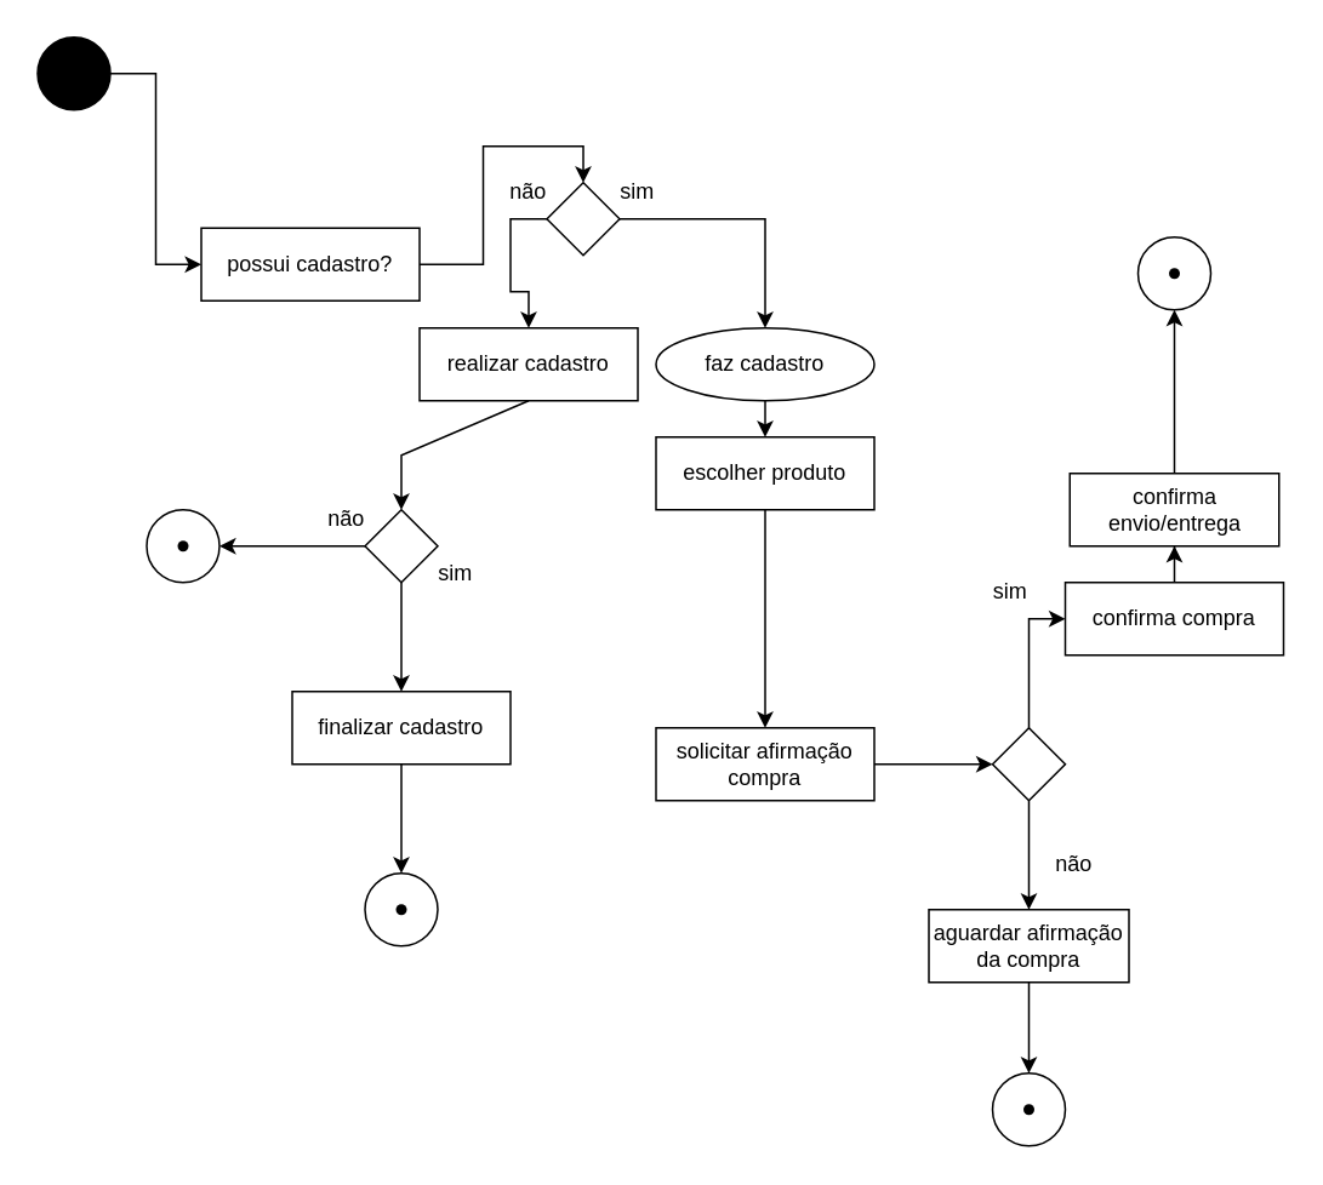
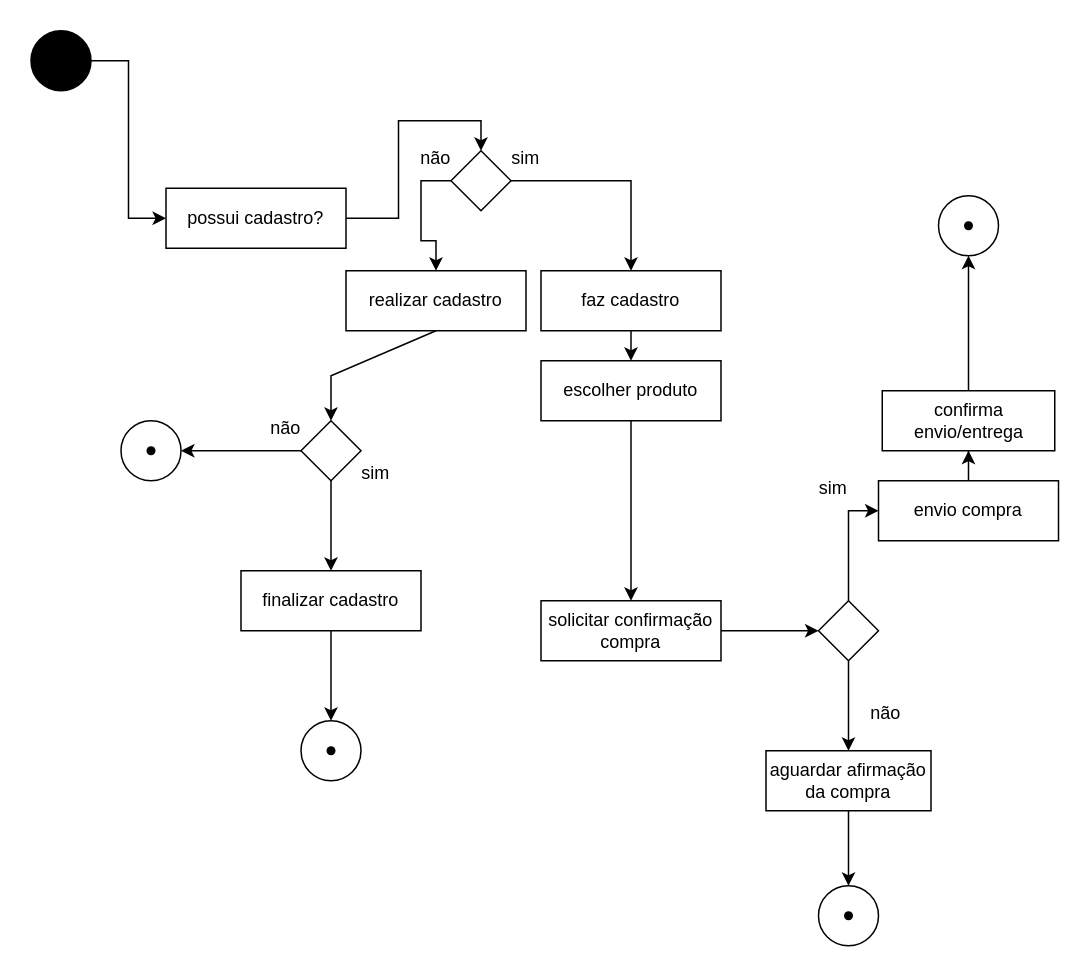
  <mxCell id="0" />
  <mxCell id="1" parent="0" />
  <mxCell id="2" style="edgeStyle=orthogonalEdgeStyle;rounded=0;orthogonalLoop=1;jettySize=auto;html=1;exitX=1;exitY=0.5;exitDx=0;exitDy=0;entryX=0.5;entryY=0;entryDx=0;entryDy=0;" edge="1" parent="1" source="3" target="10"><mxGeometry relative="1" as="geometry" /></mxCell>
  <mxCell id="3" value="possui cadastro?" style="rounded=0;whiteSpace=wrap;html=1;" vertex="1" parent="1"><mxGeometry x="110" y="125" width="120" height="40" as="geometry" /></mxCell>
  <mxCell id="4" style="edgeStyle=orthogonalEdgeStyle;rounded=0;orthogonalLoop=1;jettySize=auto;html=1;entryX=0;entryY=0.5;entryDx=0;entryDy=0;exitX=1;exitY=0.5;exitDx=0;exitDy=0;" edge="1" parent="1" source="50" target="3"><mxGeometry relative="1" as="geometry"><mxPoint x="70" y="20" as="sourcePoint" /></mxGeometry></mxCell>
  <mxCell id="5" style="edgeStyle=orthogonalEdgeStyle;rounded=0;orthogonalLoop=1;jettySize=auto;html=1;exitX=0;exitY=0.5;exitDx=0;exitDy=0;entryX=0.5;entryY=0;entryDx=0;entryDy=0;" edge="1" parent="1" source="10" target="7"><mxGeometry relative="1" as="geometry" /></mxCell>
  <mxCell id="6" style="edgeStyle=orthogonalEdgeStyle;rounded=0;orthogonalLoop=1;jettySize=auto;html=1;exitX=1;exitY=0.5;exitDx=0;exitDy=0;entryX=0.5;entryY=0;entryDx=0;entryDy=0;" edge="1" parent="1" source="10" target="8"><mxGeometry relative="1" as="geometry" /></mxCell>
  <mxCell id="7" value="realizar cadastro" style="rounded=0;whiteSpace=wrap;html=1;" vertex="1" parent="1"><mxGeometry x="230" y="180" width="120" height="40" as="geometry" /></mxCell>
- <mxCell id="8" value="faz cadastro" style="ellipse;whiteSpace=wrap;html=1;" vertex="1" parent="1"><mxGeometry x="360" y="180" width="120" height="40" as="geometry" /></mxCell>
+ <mxCell id="8" value="faz cadastro" style="rounded=0;whiteSpace=wrap;html=1;" vertex="1" parent="1"><mxGeometry x="360" y="180" width="120" height="40" as="geometry" /></mxCell>
  <mxCell id="9" value="" style="group" vertex="1" connectable="0" parent="1"><mxGeometry x="260" y="90" width="120" height="50" as="geometry" /></mxCell>
  <mxCell id="10" value="" style="rhombus;whiteSpace=wrap;html=1;" vertex="1" parent="9"><mxGeometry x="40" y="10" width="40" height="40" as="geometry" /></mxCell>
  <mxCell id="11" value="não" style="text;html=1;strokeColor=none;fillColor=none;align=center;verticalAlign=middle;whiteSpace=wrap;rounded=0;" vertex="1" parent="9"><mxGeometry width="60" height="30" as="geometry" /></mxCell>
  <mxCell id="12" value="sim" style="text;html=1;strokeColor=none;fillColor=none;align=center;verticalAlign=middle;whiteSpace=wrap;rounded=0;" vertex="1" parent="9"><mxGeometry x="60" width="60" height="30" as="geometry" /></mxCell>
  <mxCell id="13" style="edgeStyle=orthogonalEdgeStyle;rounded=0;orthogonalLoop=1;jettySize=auto;html=1;" edge="1" parent="1" source="14" target="32"><mxGeometry relative="1" as="geometry"><mxPoint x="420" y="410" as="targetPoint" /></mxGeometry></mxCell>
  <mxCell id="14" value="escolher produto" style="rounded=0;whiteSpace=wrap;html=1;" vertex="1" parent="1"><mxGeometry x="360" y="240" width="120" height="40" as="geometry" /></mxCell>
  <mxCell id="15" value="" style="endArrow=classic;html=1;rounded=0;entryX=0.5;entryY=0;entryDx=0;entryDy=0;exitX=0.5;exitY=1;exitDx=0;exitDy=0;" edge="1" parent="1" source="8" target="14"><mxGeometry width="50" height="50" relative="1" as="geometry"><mxPoint x="380" y="140" as="sourcePoint" /><mxPoint x="430" y="280" as="targetPoint" /></mxGeometry></mxCell>
  <mxCell id="16" style="edgeStyle=orthogonalEdgeStyle;rounded=0;orthogonalLoop=1;jettySize=auto;html=1;exitX=0;exitY=0.5;exitDx=0;exitDy=0;entryX=1;entryY=0.5;entryDx=0;entryDy=0;" edge="1" parent="1" source="19" target="26"><mxGeometry relative="1" as="geometry"><mxPoint x="120" y="300" as="targetPoint" /></mxGeometry></mxCell>
  <mxCell id="17" value="" style="endArrow=classic;html=1;rounded=0;exitX=0.5;exitY=1;exitDx=0;exitDy=0;entryX=0.5;entryY=0;entryDx=0;entryDy=0;" edge="1" parent="1" source="7" target="19"><mxGeometry width="50" height="50" relative="1" as="geometry"><mxPoint x="380" y="140" as="sourcePoint" /><mxPoint x="430" y="90" as="targetPoint" /><Array as="points"><mxPoint x="220" y="250" /></Array></mxGeometry></mxCell>
  <mxCell id="18" value="" style="group" vertex="1" connectable="0" parent="1"><mxGeometry x="160" y="270" width="120" height="60" as="geometry" /></mxCell>
  <mxCell id="19" value="" style="rhombus;whiteSpace=wrap;html=1;" vertex="1" parent="18"><mxGeometry x="40" y="10" width="40" height="40" as="geometry" /></mxCell>
  <mxCell id="20" value="sim" style="text;html=1;strokeColor=none;fillColor=none;align=center;verticalAlign=middle;whiteSpace=wrap;rounded=0;" vertex="1" parent="18"><mxGeometry x="60" y="30" width="60" height="30" as="geometry" /></mxCell>
  <mxCell id="21" value="não" style="text;html=1;strokeColor=none;fillColor=none;align=center;verticalAlign=middle;whiteSpace=wrap;rounded=0;" vertex="1" parent="18"><mxGeometry width="60" height="30" as="geometry" /></mxCell>
  <mxCell id="22" style="edgeStyle=orthogonalEdgeStyle;rounded=0;orthogonalLoop=1;jettySize=auto;html=1;entryX=0.5;entryY=0;entryDx=0;entryDy=0;" edge="1" parent="1" source="23" target="29"><mxGeometry relative="1" as="geometry" /></mxCell>
  <mxCell id="23" value="finalizar cadastro" style="rounded=0;whiteSpace=wrap;html=1;" vertex="1" parent="1"><mxGeometry x="160" y="380" width="120" height="40" as="geometry" /></mxCell>
  <mxCell id="24" style="edgeStyle=orthogonalEdgeStyle;rounded=0;orthogonalLoop=1;jettySize=auto;html=1;entryX=0.5;entryY=0;entryDx=0;entryDy=0;" edge="1" parent="1" source="19" target="23"><mxGeometry relative="1" as="geometry" /></mxCell>
  <mxCell id="25" value="" style="group" vertex="1" connectable="0" parent="1"><mxGeometry x="80" y="280" width="40" height="40" as="geometry" /></mxCell>
  <mxCell id="26" value="" style="ellipse;whiteSpace=wrap;html=1;aspect=fixed;" vertex="1" parent="25"><mxGeometry width="40" height="40" as="geometry" /></mxCell>
  <mxCell id="27" value="" style="shape=waypoint;sketch=0;fillStyle=solid;size=6;pointerEvents=1;points=[];fillColor=none;resizable=0;rotatable=0;perimeter=centerPerimeter;snapToPoint=1;" vertex="1" parent="25"><mxGeometry x="10" y="10" width="20" height="20" as="geometry" /></mxCell>
  <mxCell id="28" value="" style="group" vertex="1" connectable="0" parent="1"><mxGeometry x="200" y="480" width="40" height="40" as="geometry" /></mxCell>
  <mxCell id="29" value="" style="ellipse;whiteSpace=wrap;html=1;aspect=fixed;" vertex="1" parent="28"><mxGeometry width="40" height="40" as="geometry" /></mxCell>
  <mxCell id="30" value="" style="shape=waypoint;sketch=0;fillStyle=solid;size=6;pointerEvents=1;points=[];fillColor=none;resizable=0;rotatable=0;perimeter=centerPerimeter;snapToPoint=1;" vertex="1" parent="28"><mxGeometry x="10" y="10" width="20" height="20" as="geometry" /></mxCell>
  <mxCell id="31" style="edgeStyle=orthogonalEdgeStyle;rounded=0;orthogonalLoop=1;jettySize=auto;html=1;" edge="1" parent="1" source="32" target="35"><mxGeometry relative="1" as="geometry"><mxPoint x="540" y="420" as="targetPoint" /></mxGeometry></mxCell>
- <mxCell id="32" value="solicitar afirmação compra" style="rounded=0;whiteSpace=wrap;html=1;" vertex="1" parent="1"><mxGeometry x="360" y="400" width="120" height="40" as="geometry" /></mxCell>
+ <mxCell id="32" value="solicitar confirmação compra" style="rounded=0;whiteSpace=wrap;html=1;" vertex="1" parent="1"><mxGeometry x="360" y="400" width="120" height="40" as="geometry" /></mxCell>
  <mxCell id="33" style="edgeStyle=orthogonalEdgeStyle;rounded=0;orthogonalLoop=1;jettySize=auto;html=1;" edge="1" parent="1" source="35" target="37"><mxGeometry relative="1" as="geometry"><mxPoint x="565" y="490" as="targetPoint" /></mxGeometry></mxCell>
  <mxCell id="34" style="edgeStyle=orthogonalEdgeStyle;rounded=0;orthogonalLoop=1;jettySize=auto;html=1;entryX=0;entryY=0.5;entryDx=0;entryDy=0;" edge="1" parent="1" source="35" target="40"><mxGeometry relative="1" as="geometry"><mxPoint x="565" y="360" as="targetPoint" /></mxGeometry></mxCell>
  <mxCell id="35" value="" style="rhombus;whiteSpace=wrap;html=1;" vertex="1" parent="1"><mxGeometry x="545" y="400" width="40" height="40" as="geometry" /></mxCell>
  <mxCell id="36" style="edgeStyle=orthogonalEdgeStyle;rounded=0;orthogonalLoop=1;jettySize=auto;html=1;entryX=0.5;entryY=0;entryDx=0;entryDy=0;" edge="1" parent="1" source="37" target="48"><mxGeometry relative="1" as="geometry"><mxPoint x="565" y="590" as="targetPoint" /></mxGeometry></mxCell>
  <mxCell id="37" value="aguardar afirmação da compra" style="rounded=0;whiteSpace=wrap;html=1;" vertex="1" parent="1"><mxGeometry x="510" y="500" width="110" height="40" as="geometry" /></mxCell>
  <mxCell id="38" value="não" style="text;html=1;strokeColor=none;fillColor=none;align=center;verticalAlign=middle;whiteSpace=wrap;rounded=0;" vertex="1" parent="1"><mxGeometry x="560" y="460" width="60" height="30" as="geometry" /></mxCell>
  <mxCell id="39" style="edgeStyle=orthogonalEdgeStyle;rounded=0;orthogonalLoop=1;jettySize=auto;html=1;" edge="1" parent="1" source="40" target="43"><mxGeometry relative="1" as="geometry"><mxPoint x="645" y="250" as="targetPoint" /></mxGeometry></mxCell>
- <mxCell id="40" value="confirma compra" style="rounded=0;whiteSpace=wrap;html=1;" vertex="1" parent="1"><mxGeometry x="585" y="320" width="120" height="40" as="geometry" /></mxCell>
+ <mxCell id="40" value="envio compra" style="rounded=0;whiteSpace=wrap;html=1;" vertex="1" parent="1"><mxGeometry x="585" y="320" width="120" height="40" as="geometry" /></mxCell>
  <mxCell id="41" value="sim" style="text;html=1;strokeColor=none;fillColor=none;align=center;verticalAlign=middle;whiteSpace=wrap;rounded=0;" vertex="1" parent="1"><mxGeometry x="525" y="310" width="60" height="30" as="geometry" /></mxCell>
  <mxCell id="42" style="edgeStyle=orthogonalEdgeStyle;rounded=0;orthogonalLoop=1;jettySize=auto;html=1;entryX=0.5;entryY=1;entryDx=0;entryDy=0;" edge="1" parent="1" source="43" target="45"><mxGeometry relative="1" as="geometry"><mxPoint x="642.5" y="170" as="targetPoint" /></mxGeometry></mxCell>
  <mxCell id="43" value="confirma envio/entrega" style="rounded=0;whiteSpace=wrap;html=1;" vertex="1" parent="1"><mxGeometry x="587.5" y="260" width="115" height="40" as="geometry" /></mxCell>
  <mxCell id="44" value="" style="group" vertex="1" connectable="0" parent="1"><mxGeometry x="625" y="130" width="40" height="40" as="geometry" /></mxCell>
  <mxCell id="45" value="" style="ellipse;whiteSpace=wrap;html=1;aspect=fixed;" vertex="1" parent="44"><mxGeometry width="40" height="40" as="geometry" /></mxCell>
  <mxCell id="46" value="" style="shape=waypoint;sketch=0;fillStyle=solid;size=6;pointerEvents=1;points=[];fillColor=none;resizable=0;rotatable=0;perimeter=centerPerimeter;snapToPoint=1;" vertex="1" parent="44"><mxGeometry x="10" y="10" width="20" height="20" as="geometry" /></mxCell>
  <mxCell id="47" value="" style="group" vertex="1" connectable="0" parent="1"><mxGeometry x="545" y="590" width="40" height="40" as="geometry" /></mxCell>
  <mxCell id="48" value="" style="ellipse;whiteSpace=wrap;html=1;aspect=fixed;" vertex="1" parent="47"><mxGeometry width="40" height="40" as="geometry" /></mxCell>
  <mxCell id="49" value="" style="shape=waypoint;sketch=0;fillStyle=solid;size=6;pointerEvents=1;points=[];fillColor=none;resizable=0;rotatable=0;perimeter=centerPerimeter;snapToPoint=1;" vertex="1" parent="47"><mxGeometry x="10" y="10" width="20" height="20" as="geometry" /></mxCell>
  <mxCell id="50" value="" style="ellipse;whiteSpace=wrap;html=1;aspect=fixed;labelBackgroundColor=#000000;fillColor=#000000;" vertex="1" parent="1"><mxGeometry x="20" y="20" width="40" height="40" as="geometry" /></mxCell>
